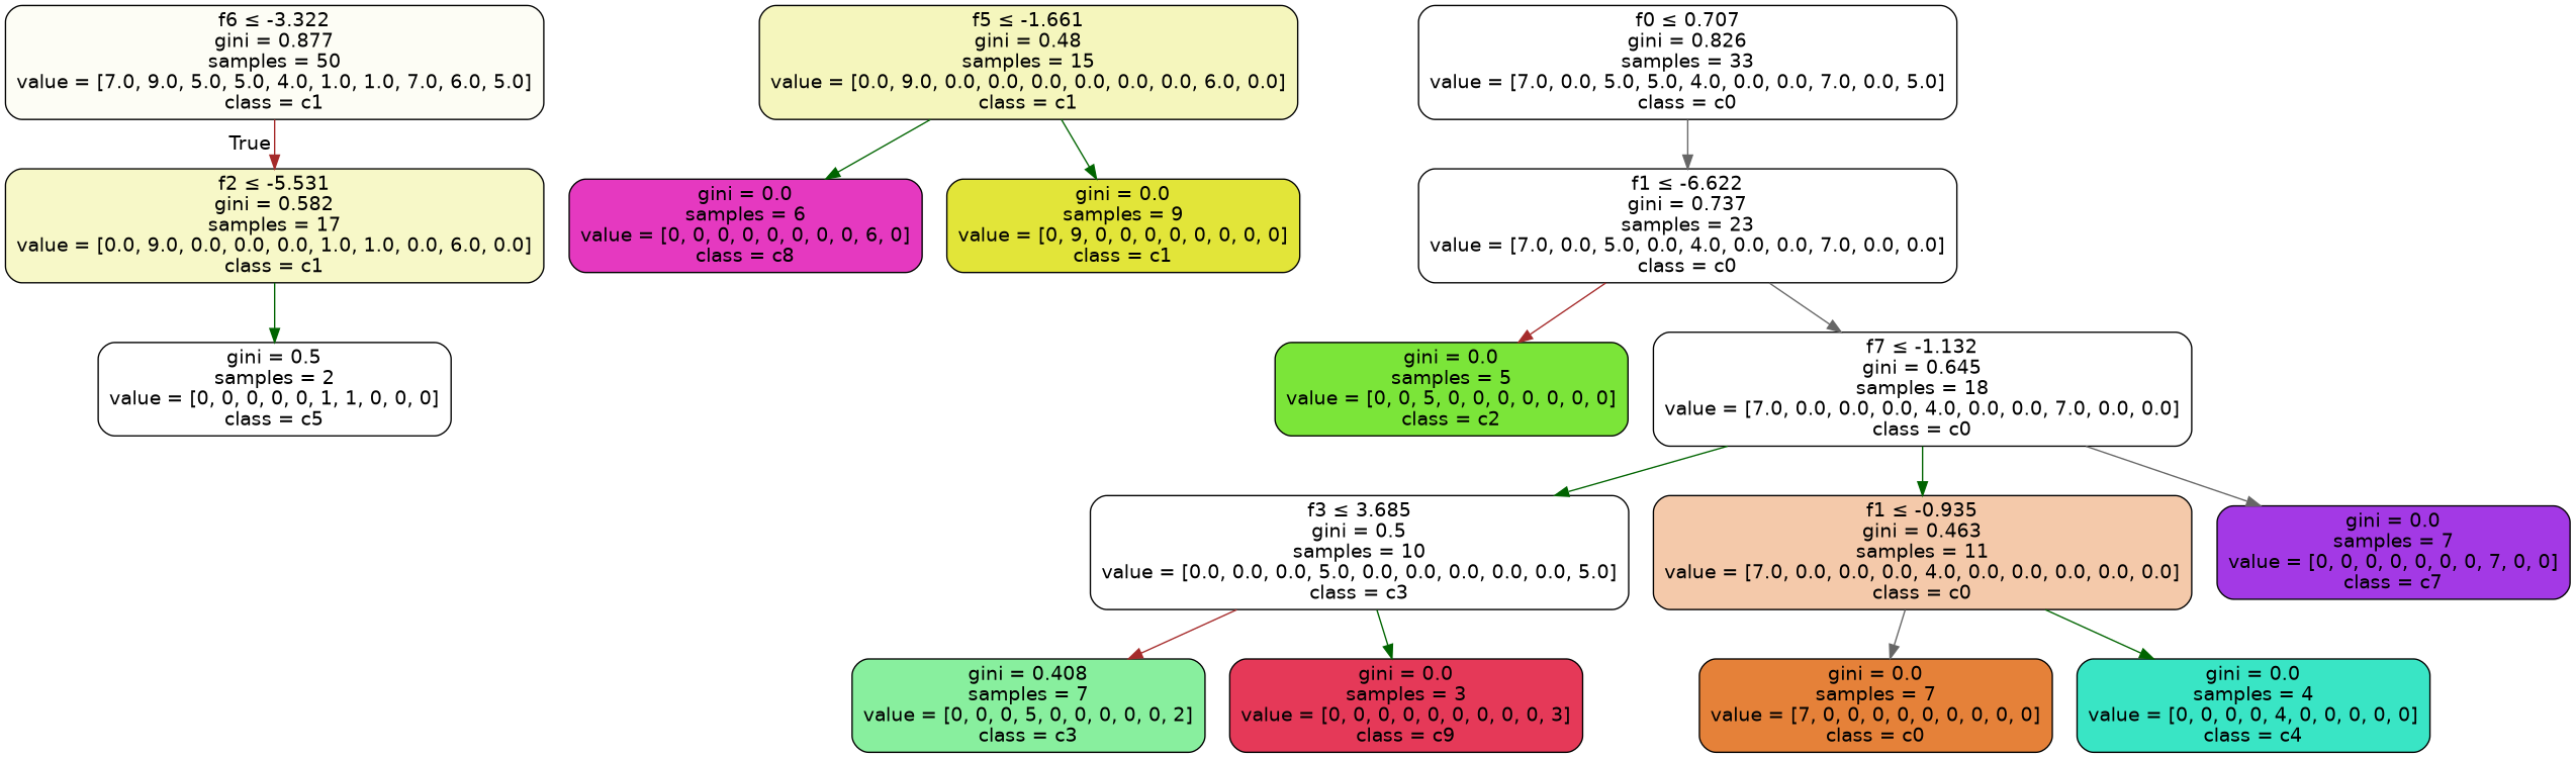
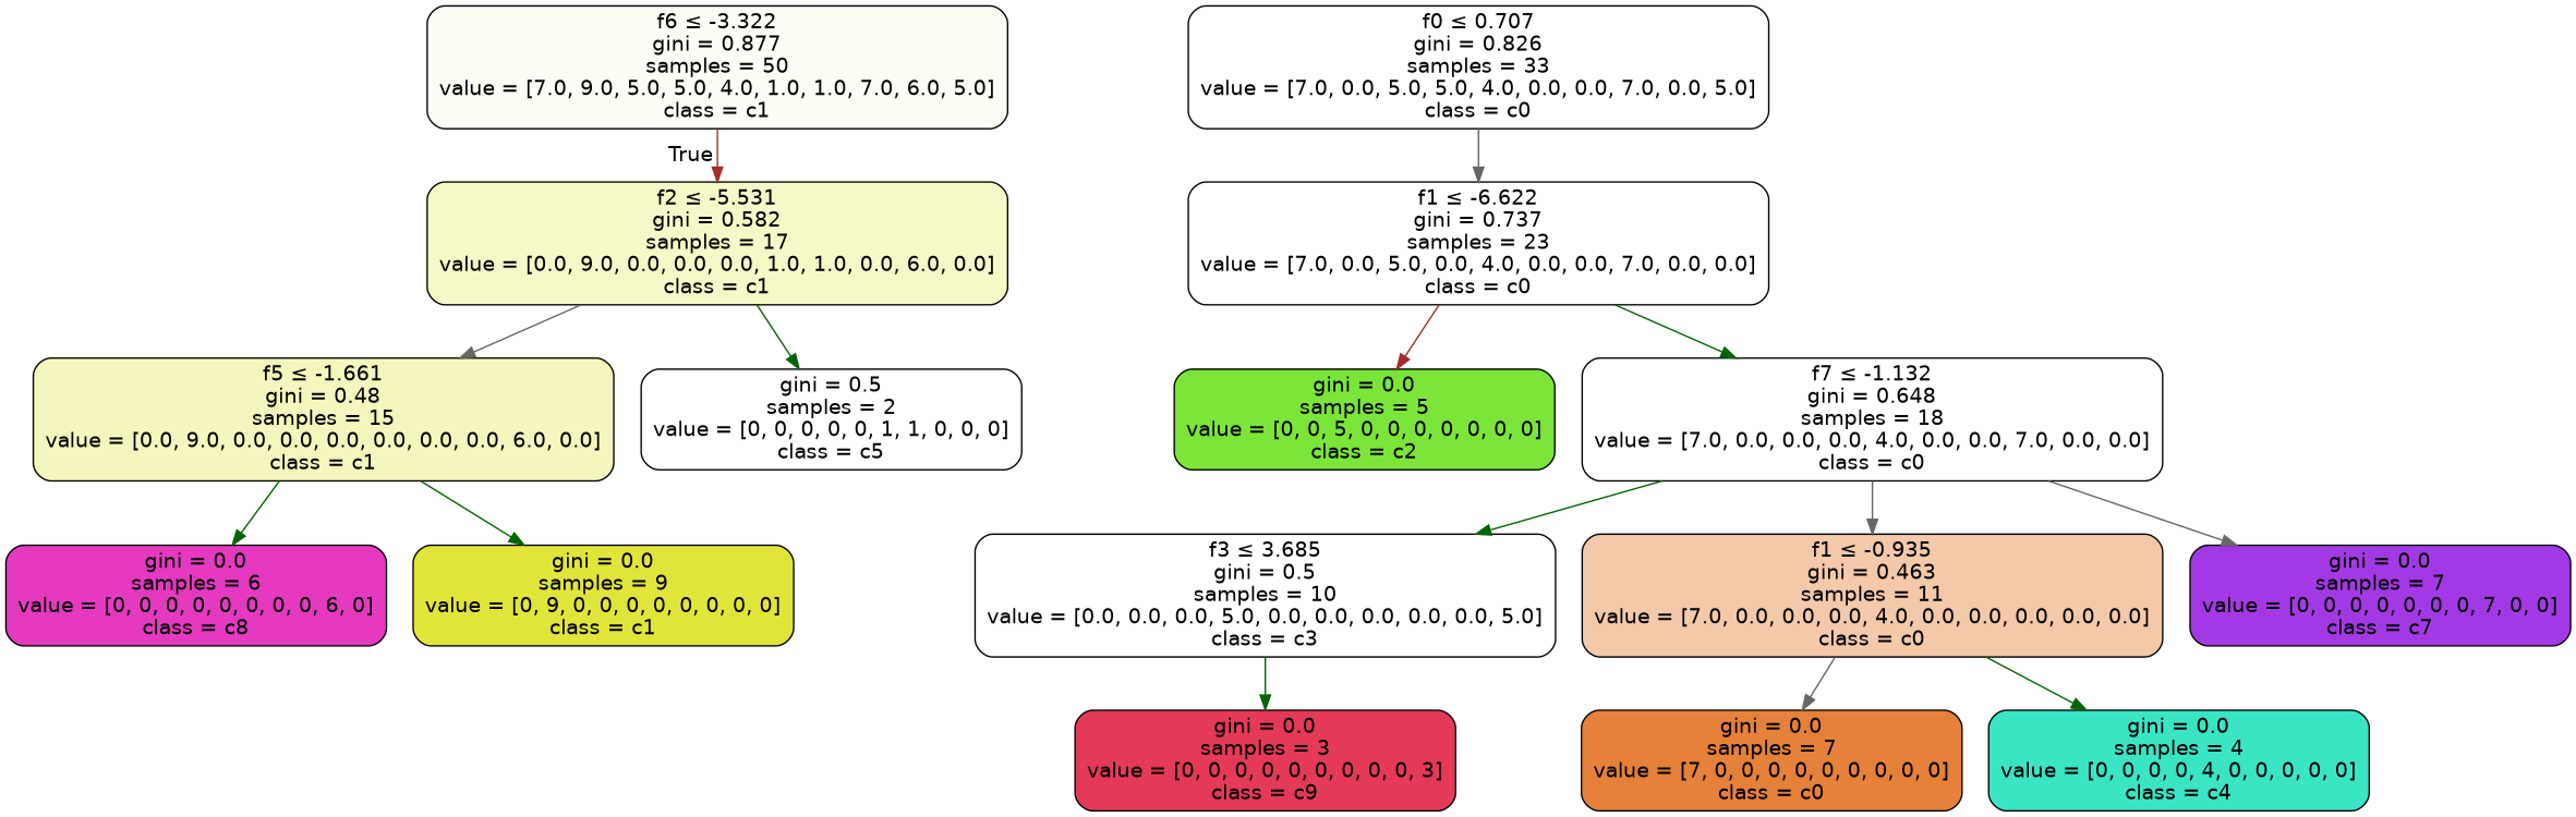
  digraph {
    node [color=black fillcolor="#e5813900" fontname=helvetica shape=box style="filled, rounded"]
    edge [color=gray40 fontname=helvetica]
    n1 [fillcolor="#e2e5390c" label=<f6 &le; -3.322<br/>gini = 0.877<br/>samples = 50<br/>value = [7.0, 9.0, 5.0, 5.0, 4.0, 1.0, 1.0, 7.0, 6.0, 5.0]<br/>class = c1>]
    n2 [fillcolor="#e2e53946" label=<f2 &le; -5.531<br/>gini = 0.582<br/>samples = 17<br/>value = [0.0, 9.0, 0.0, 0.0, 0.0, 1.0, 1.0, 0.0, 6.0, 0.0]<br/>class = c1>]
    n3 [fillcolor="#e2e53955" label=<f5 &le; -1.661<br/>gini = 0.48<br/>samples = 15<br/>value = [0.0, 9.0, 0.0, 0.0, 0.0, 0.0, 0.0, 0.0, 6.0, 0.0]<br/>class = c1>]
    n4 [fillcolor="#399de500" label=<gini = 0.5<br/>samples = 2<br/>value = [0, 0, 0, 0, 0, 1, 1, 0, 0, 0]<br/>class = c5>]
    n5 [label=<f0 &le; 0.707<br/>gini = 0.826<br/>samples = 33<br/>value = [7.0, 0.0, 5.0, 5.0, 4.0, 0.0, 0.0, 7.0, 0.0, 5.0]<br/>class = c0>]
    n6 [label=<f1 &le; -6.622<br/>gini = 0.737<br/>samples = 23<br/>value = [7.0, 0.0, 5.0, 0.0, 4.0, 0.0, 0.0, 7.0, 0.0, 0.0]<br/>class = c0>]
    n7 [fillcolor="#e539c0ff" label=<gini = 0.0<br/>samples = 6<br/>value = [0, 0, 0, 0, 0, 0, 0, 0, 6, 0]<br/>class = c8>]
    n8 [fillcolor="#e2e539ff" label=<gini = 0.0<br/>samples = 9<br/>value = [0, 9, 0, 0, 0, 0, 0, 0, 0, 0]<br/>class = c1>]
    n9 [fillcolor="#7be539ff" label=<gini = 0.0<br/>samples = 5<br/>value = [0, 0, 5, 0, 0, 0, 0, 0, 0, 0]<br/>class = c2>]
-   n10 [label=<f7 &le; -1.132<br/>gini = 0.645<br/>samples = 18<br/>value = [7.0, 0.0, 0.0, 0.0, 4.0, 0.0, 0.0, 7.0, 0.0, 0.0]<br/>class = c0>]
+   n10 [label=<f7 &le; -1.132<br/>gini = 0.648<br/>samples = 18<br/>value = [7.0, 0.0, 0.0, 0.0, 4.0, 0.0, 0.0, 7.0, 0.0, 0.0]<br/>class = c0>]
    n11 [fillcolor="#39e55e00" label=<f3 &le; 3.685<br/>gini = 0.5<br/>samples = 10<br/>value = [0.0, 0.0, 0.0, 5.0, 0.0, 0.0, 0.0, 0.0, 0.0, 5.0]<br/>class = c3>]
-   n12 [fillcolor="#39e55e99" label=<gini = 0.408<br/>samples = 7<br/>value = [0, 0, 0, 5, 0, 0, 0, 0, 0, 2]<br/>class = c3>]
    n13 [fillcolor="#e53958ff" label=<gini = 0.0<br/>samples = 3<br/>value = [0, 0, 0, 0, 0, 0, 0, 0, 0, 3]<br/>class = c9>]
    n14 [fillcolor="#e581396d" label=<f1 &le; -0.935<br/>gini = 0.463<br/>samples = 11<br/>value = [7.0, 0.0, 0.0, 0.0, 4.0, 0.0, 0.0, 0.0, 0.0, 0.0]<br/>class = c0>]
    n15 [fillcolor="#a339e5ff" label=<gini = 0.0<br/>samples = 7<br/>value = [0, 0, 0, 0, 0, 0, 0, 7, 0, 0]<br/>class = c7>]
    n16 [fillcolor="#e58139ff" label=<gini = 0.0<br/>samples = 7<br/>value = [7, 0, 0, 0, 0, 0, 0, 0, 0, 0]<br/>class = c0>]
    n17 [fillcolor="#39e5c5ff" label=<gini = 0.0<br/>samples = 4<br/>value = [0, 0, 0, 0, 4, 0, 0, 0, 0, 0]<br/>class = c4>]
    n1 -> n2 [color=brown headlabel=True labelangle=45 labeldistance=2.5]
+   n2 -> n3
    n2 -> n4 [color=darkgreen]
    n3 -> n7 [color=darkgreen]
    n3 -> n8 [color=darkgreen]
    n5 -> n6
    n6 -> n9 [color=brown]
-   n6 -> n10
+   n6 -> n10 [color=darkgreen]
    n10 -> n11 [color=darkgreen]
-   n10 -> n14 [color=darkgreen]
+   n10 -> n14
    n10 -> n15
-   n11 -> n12 [color=brown]
    n11 -> n13 [color=darkgreen]
    n14 -> n16
    n14 -> n17 [color=darkgreen]
  }
